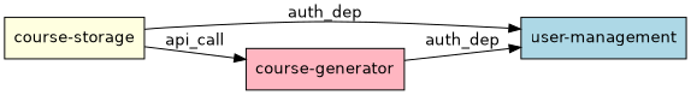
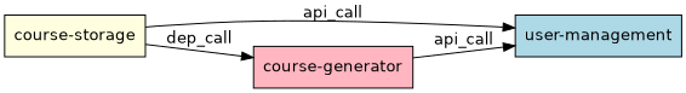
  digraph {
    fontname="DejaVu Sans"
    rankdir=LR
    node [fontname="DejaVu Sans" shape=box style=filled]
    edge [fontname="DejaVu Sans" style=solid]
    "user-management" [fillcolor=lightblue]
    "course-generator" [fillcolor=lightpink]
    n3 [fillcolor=lightyellow label="course-storage"]
-   "course-generator" -> "user-management" [label=auth_dep]
-   n3 -> "user-management" [label=auth_dep]
-   n3 -> "course-generator" [label=api_call]
+   "course-generator" -> "user-management" [label=api_call]
+   n3 -> "user-management" [label=api_call]
+   n3 -> "course-generator" [label=dep_call]
  }
